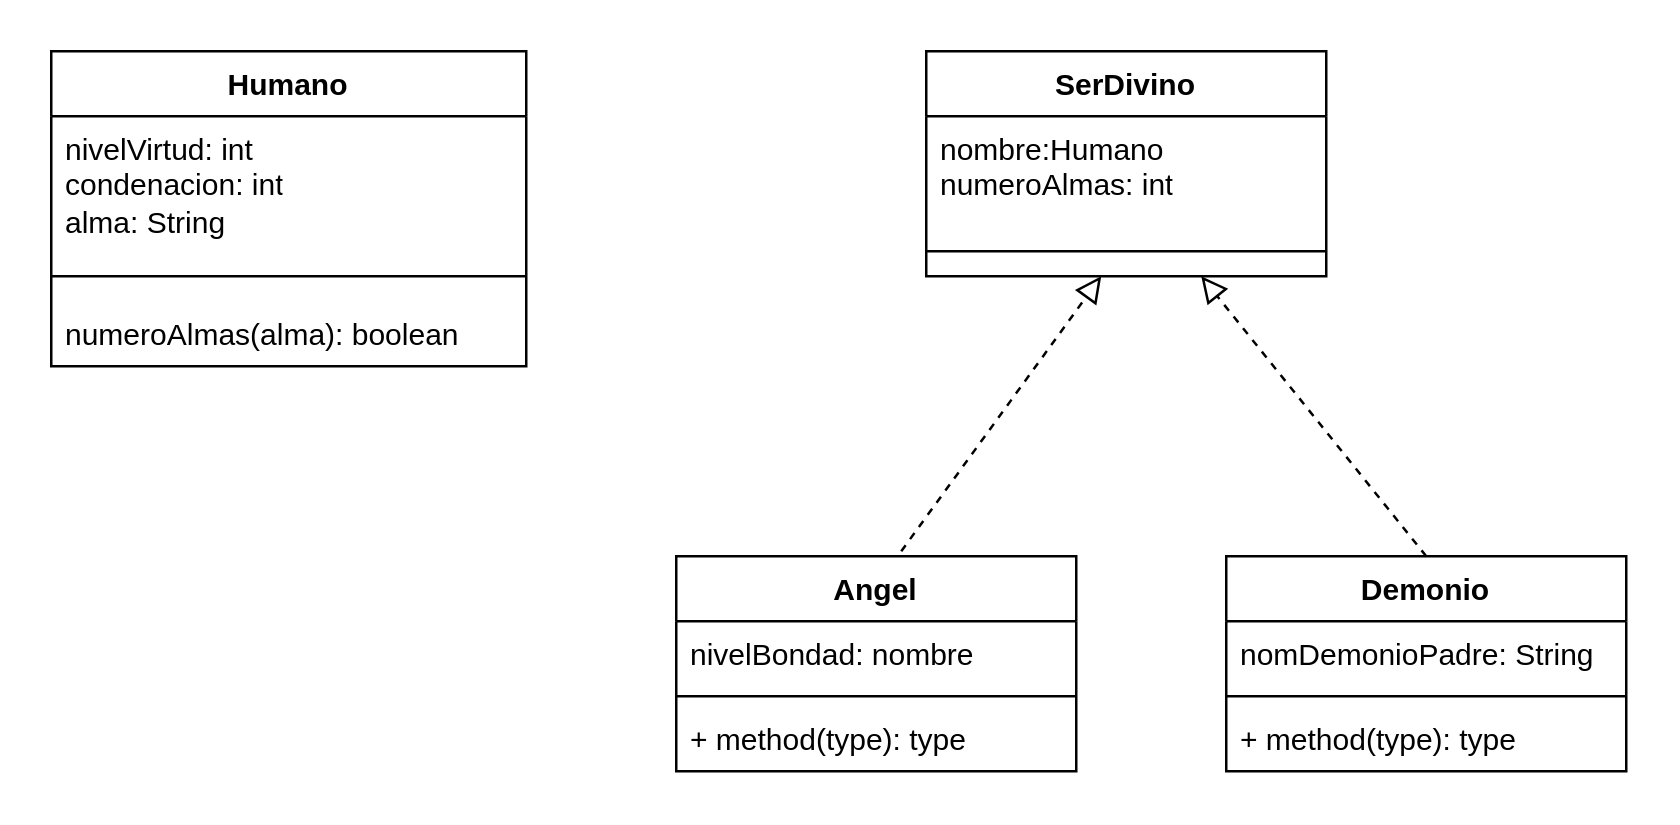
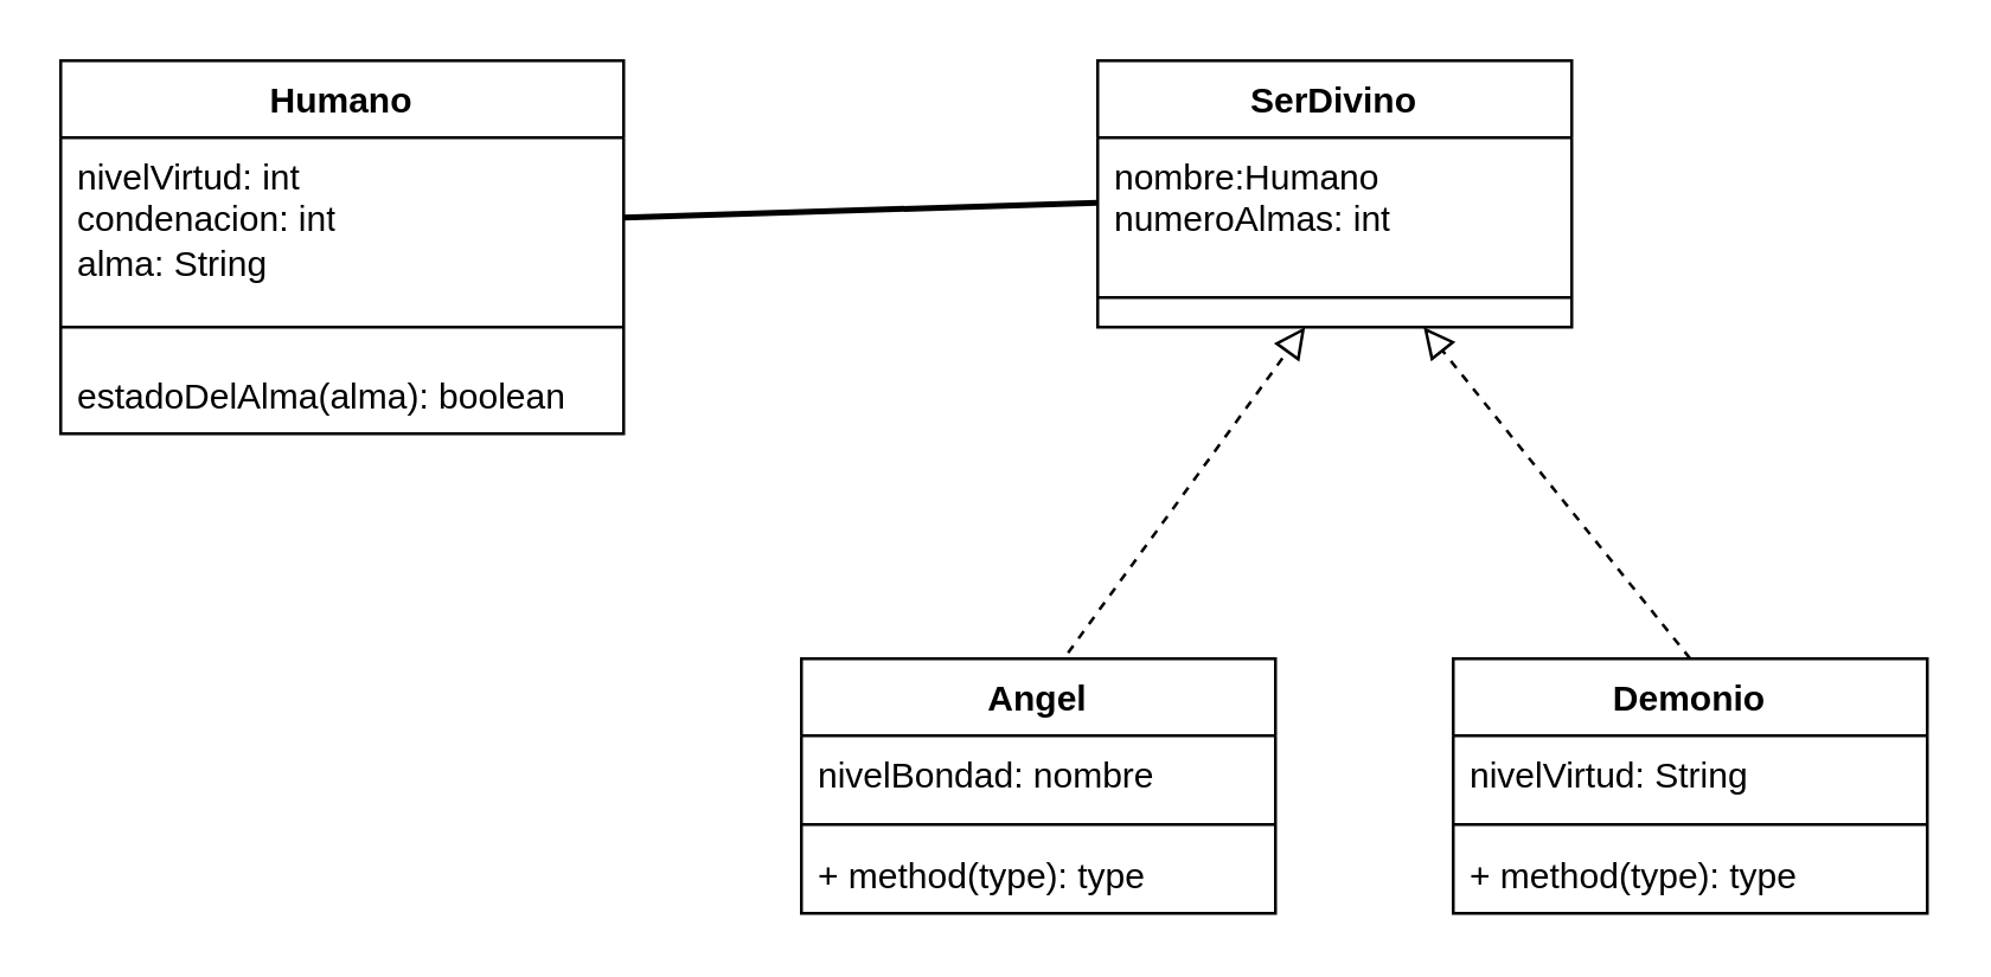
  <mxCell id="0" />
  <mxCell id="1" parent="0" />
  <mxCell id="2" value="Humano" style="swimlane;fontStyle=1;align=center;verticalAlign=top;childLayout=stackLayout;horizontal=1;startSize=26;horizontalStack=0;resizeParent=1;resizeParentMax=0;resizeLast=0;collapsible=1;marginBottom=0;whiteSpace=wrap;html=1;" vertex="1" parent="1"><mxGeometry x="20" y="20" width="190" height="126" as="geometry" /></mxCell>
  <mxCell id="3" value="&lt;div&gt;nivelVirtud: int&lt;/div&gt;&lt;div&gt;condenacion: int&lt;/div&gt;&lt;div&gt;alma: String&lt;br&gt;&lt;/div&gt;" style="text;strokeColor=none;fillColor=none;align=left;verticalAlign=top;spacingLeft=4;spacingRight=4;overflow=hidden;rotatable=0;points=[[0,0.5],[1,0.5]];portConstraint=eastwest;whiteSpace=wrap;html=1;" vertex="1" parent="2"><mxGeometry y="26" width="190" height="54" as="geometry" /></mxCell>
  <mxCell id="4" value="" style="line;strokeWidth=1;fillColor=none;align=left;verticalAlign=middle;spacingTop=-1;spacingLeft=3;spacingRight=3;rotatable=0;labelPosition=right;points=[];portConstraint=eastwest;strokeColor=inherit;" vertex="1" parent="2"><mxGeometry y="80" width="190" height="20" as="geometry" /></mxCell>
- <mxCell id="5" value="numeroAlmas(alma): boolean" style="text;strokeColor=none;fillColor=none;align=left;verticalAlign=top;spacingLeft=4;spacingRight=4;overflow=hidden;rotatable=0;points=[[0,0.5],[1,0.5]];portConstraint=eastwest;whiteSpace=wrap;html=1;" vertex="1" parent="2"><mxGeometry y="100" width="190" height="26" as="geometry" /></mxCell>
+ <mxCell id="5" value="estadoDelAlma(alma): boolean" style="text;strokeColor=none;fillColor=none;align=left;verticalAlign=top;spacingLeft=4;spacingRight=4;overflow=hidden;rotatable=0;points=[[0,0.5],[1,0.5]];portConstraint=eastwest;whiteSpace=wrap;html=1;" vertex="1" parent="2"><mxGeometry y="100" width="190" height="26" as="geometry" /></mxCell>
  <mxCell id="6" value="SerDivino" style="swimlane;fontStyle=1;align=center;verticalAlign=top;childLayout=stackLayout;horizontal=1;startSize=26;horizontalStack=0;resizeParent=1;resizeParentMax=0;resizeLast=0;collapsible=1;marginBottom=0;whiteSpace=wrap;html=1;" vertex="1" parent="1"><mxGeometry x="370" y="20" width="160" height="90" as="geometry" /></mxCell>
  <mxCell id="7" value="&lt;div&gt;nombre:Humano&lt;/div&gt;&lt;div&gt;numeroAlmas: int&lt;br&gt;&lt;/div&gt;" style="text;strokeColor=none;fillColor=none;align=left;verticalAlign=top;spacingLeft=4;spacingRight=4;overflow=hidden;rotatable=0;points=[[0,0.5],[1,0.5]];portConstraint=eastwest;whiteSpace=wrap;html=1;" vertex="1" parent="6"><mxGeometry y="26" width="160" height="44" as="geometry" /></mxCell>
  <mxCell id="8" value="" style="line;strokeWidth=1;fillColor=none;align=left;verticalAlign=middle;spacingTop=-1;spacingLeft=3;spacingRight=3;rotatable=0;labelPosition=right;points=[];portConstraint=eastwest;strokeColor=inherit;" vertex="1" parent="6"><mxGeometry y="70" width="160" height="20" as="geometry" /></mxCell>
  <mxCell id="9" value="Angel" style="swimlane;fontStyle=1;align=center;verticalAlign=top;childLayout=stackLayout;horizontal=1;startSize=26;horizontalStack=0;resizeParent=1;resizeParentMax=0;resizeLast=0;collapsible=1;marginBottom=0;whiteSpace=wrap;html=1;" vertex="1" parent="1"><mxGeometry x="270" y="222" width="160" height="86" as="geometry" /></mxCell>
  <mxCell id="10" value="nivelBondad: nombre" style="text;strokeColor=none;fillColor=none;align=left;verticalAlign=top;spacingLeft=4;spacingRight=4;overflow=hidden;rotatable=0;points=[[0,0.5],[1,0.5]];portConstraint=eastwest;whiteSpace=wrap;html=1;" vertex="1" parent="9"><mxGeometry y="26" width="160" height="26" as="geometry" /></mxCell>
  <mxCell id="11" value="" style="line;strokeWidth=1;fillColor=none;align=left;verticalAlign=middle;spacingTop=-1;spacingLeft=3;spacingRight=3;rotatable=0;labelPosition=right;points=[];portConstraint=eastwest;strokeColor=inherit;" vertex="1" parent="9"><mxGeometry y="52" width="160" height="8" as="geometry" /></mxCell>
  <mxCell id="12" value="+ method(type): type" style="text;strokeColor=none;fillColor=none;align=left;verticalAlign=top;spacingLeft=4;spacingRight=4;overflow=hidden;rotatable=0;points=[[0,0.5],[1,0.5]];portConstraint=eastwest;whiteSpace=wrap;html=1;" vertex="1" parent="9"><mxGeometry y="60" width="160" height="26" as="geometry" /></mxCell>
  <mxCell id="13" value="" style="endArrow=block;startArrow=none;endFill=0;startFill=0;endSize=8;html=1;verticalAlign=bottom;dashed=1;labelBackgroundColor=none;rounded=0;" edge="1" parent="1"><mxGeometry width="160" relative="1" as="geometry"><mxPoint x="360" y="220" as="sourcePoint" /><mxPoint x="440" y="110" as="targetPoint" /></mxGeometry></mxCell>
  <mxCell id="14" value="Demonio" style="swimlane;fontStyle=1;align=center;verticalAlign=top;childLayout=stackLayout;horizontal=1;startSize=26;horizontalStack=0;resizeParent=1;resizeParentMax=0;resizeLast=0;collapsible=1;marginBottom=0;whiteSpace=wrap;html=1;" vertex="1" parent="1"><mxGeometry x="490" y="222" width="160" height="86" as="geometry" /></mxCell>
- <mxCell id="15" value="nomDemonioPadre: String" style="text;strokeColor=none;fillColor=none;align=left;verticalAlign=top;spacingLeft=4;spacingRight=4;overflow=hidden;rotatable=0;points=[[0,0.5],[1,0.5]];portConstraint=eastwest;whiteSpace=wrap;html=1;" vertex="1" parent="14"><mxGeometry y="26" width="160" height="26" as="geometry" /></mxCell>
+ <mxCell id="15" value="nivelVirtud: String" style="text;strokeColor=none;fillColor=none;align=left;verticalAlign=top;spacingLeft=4;spacingRight=4;overflow=hidden;rotatable=0;points=[[0,0.5],[1,0.5]];portConstraint=eastwest;whiteSpace=wrap;html=1;" vertex="1" parent="14"><mxGeometry y="26" width="160" height="26" as="geometry" /></mxCell>
  <mxCell id="16" value="" style="line;strokeWidth=1;fillColor=none;align=left;verticalAlign=middle;spacingTop=-1;spacingLeft=3;spacingRight=3;rotatable=0;labelPosition=right;points=[];portConstraint=eastwest;strokeColor=inherit;" vertex="1" parent="14"><mxGeometry y="52" width="160" height="8" as="geometry" /></mxCell>
  <mxCell id="17" value="+ method(type): type" style="text;strokeColor=none;fillColor=none;align=left;verticalAlign=top;spacingLeft=4;spacingRight=4;overflow=hidden;rotatable=0;points=[[0,0.5],[1,0.5]];portConstraint=eastwest;whiteSpace=wrap;html=1;" vertex="1" parent="14"><mxGeometry y="60" width="160" height="26" as="geometry" /></mxCell>
  <mxCell id="18" value="" style="endArrow=block;startArrow=none;endFill=0;startFill=0;endSize=8;html=1;verticalAlign=bottom;dashed=1;labelBackgroundColor=none;rounded=0;exitX=0.5;exitY=0;exitDx=0;exitDy=0;" edge="1" parent="1" source="14"><mxGeometry width="160" relative="1" as="geometry"><mxPoint x="370" y="230" as="sourcePoint" /><mxPoint x="480" y="110" as="targetPoint" /></mxGeometry></mxCell>
+ <mxCell id="19" value="" style="endArrow=none;startArrow=none;endFill=0;startFill=0;endSize=8;html=1;verticalAlign=bottom;labelBackgroundColor=none;strokeWidth=2;rounded=0;exitX=1;exitY=0.5;exitDx=0;exitDy=0;entryX=0;entryY=0.5;entryDx=0;entryDy=0;" edge="1" parent="1" source="3" target="7"><mxGeometry width="160" relative="1" as="geometry"><mxPoint x="240" y="140" as="sourcePoint" /><mxPoint x="270" y="73" as="targetPoint" /></mxGeometry></mxCell>
